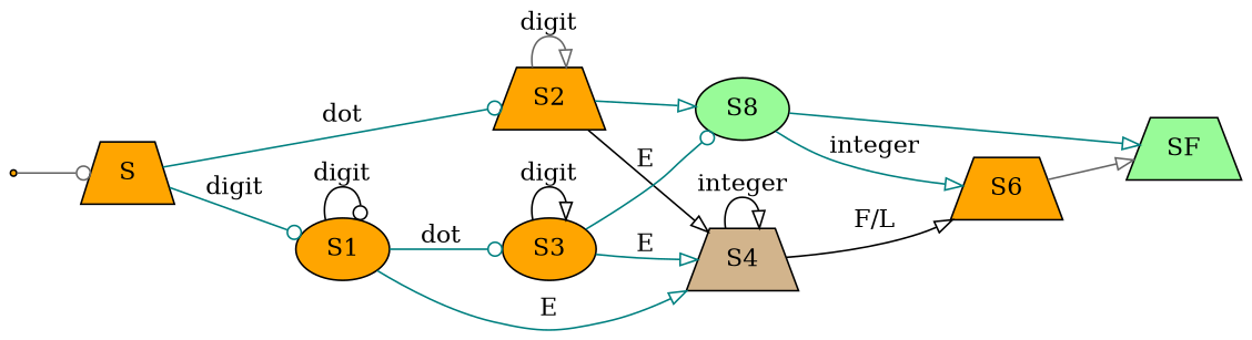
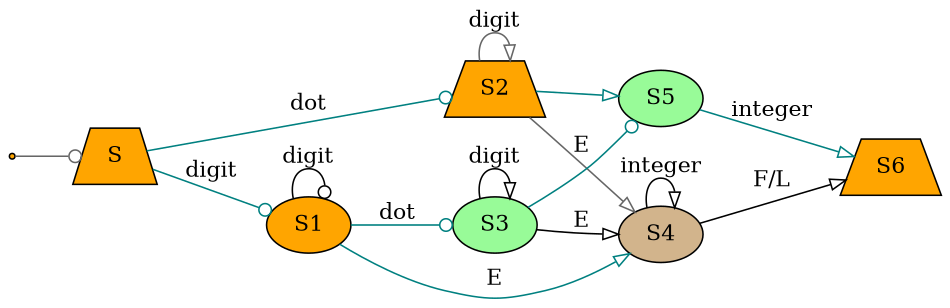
  digraph {
    rankdir=LR
    node [fillcolor=orange shape=trapezium style=filled]
    edge [arrowhead=onormal color=teal]
-   n1 [fillcolor=palegreen label=SF]
    qi [shape=point]
    n3 [label=S]
    S1 [shape=ellipse]
    S2
-   S3 [shape=ellipse]
-   S4 [fillcolor=tan]
-   S5 [fillcolor=palegreen shape=ellipse label=S8]
+   S3 [fillcolor=palegreen shape=ellipse]
+   S4 [fillcolor=tan shape=ellipse]
+   S5 [fillcolor=palegreen shape=ellipse]
    S6
    qi -> n3 [arrowhead=odot color=gray40]
    n3 -> S1 [arrowhead=odot label=digit]
    n3 -> S2 [arrowhead=odot label=dot]
    S1 -> S1 [arrowhead=odot color=black label=digit]
    S1 -> S3 [arrowhead=odot label=dot]
    S1 -> S4 [label=E]
    S2 -> S2 [color=gray40 label=digit]
-   S2 -> S4 [color=black label=E]
+   S2 -> S4 [color=gray40 label=E]
    S2 -> S5
    S3 -> S3 [color=black label=digit]
-   S3 -> S4 [label=E]
+   S3 -> S4 [color=black label=E]
    S3 -> S5 [arrowhead=odot]
    S4 -> S4 [color=black label=integer]
    S4 -> S6 [color=black label="F/L"]
-   S5 -> n1
    S5 -> S6 [label=integer]
-   S6 -> n1 [color=gray40]
  }
